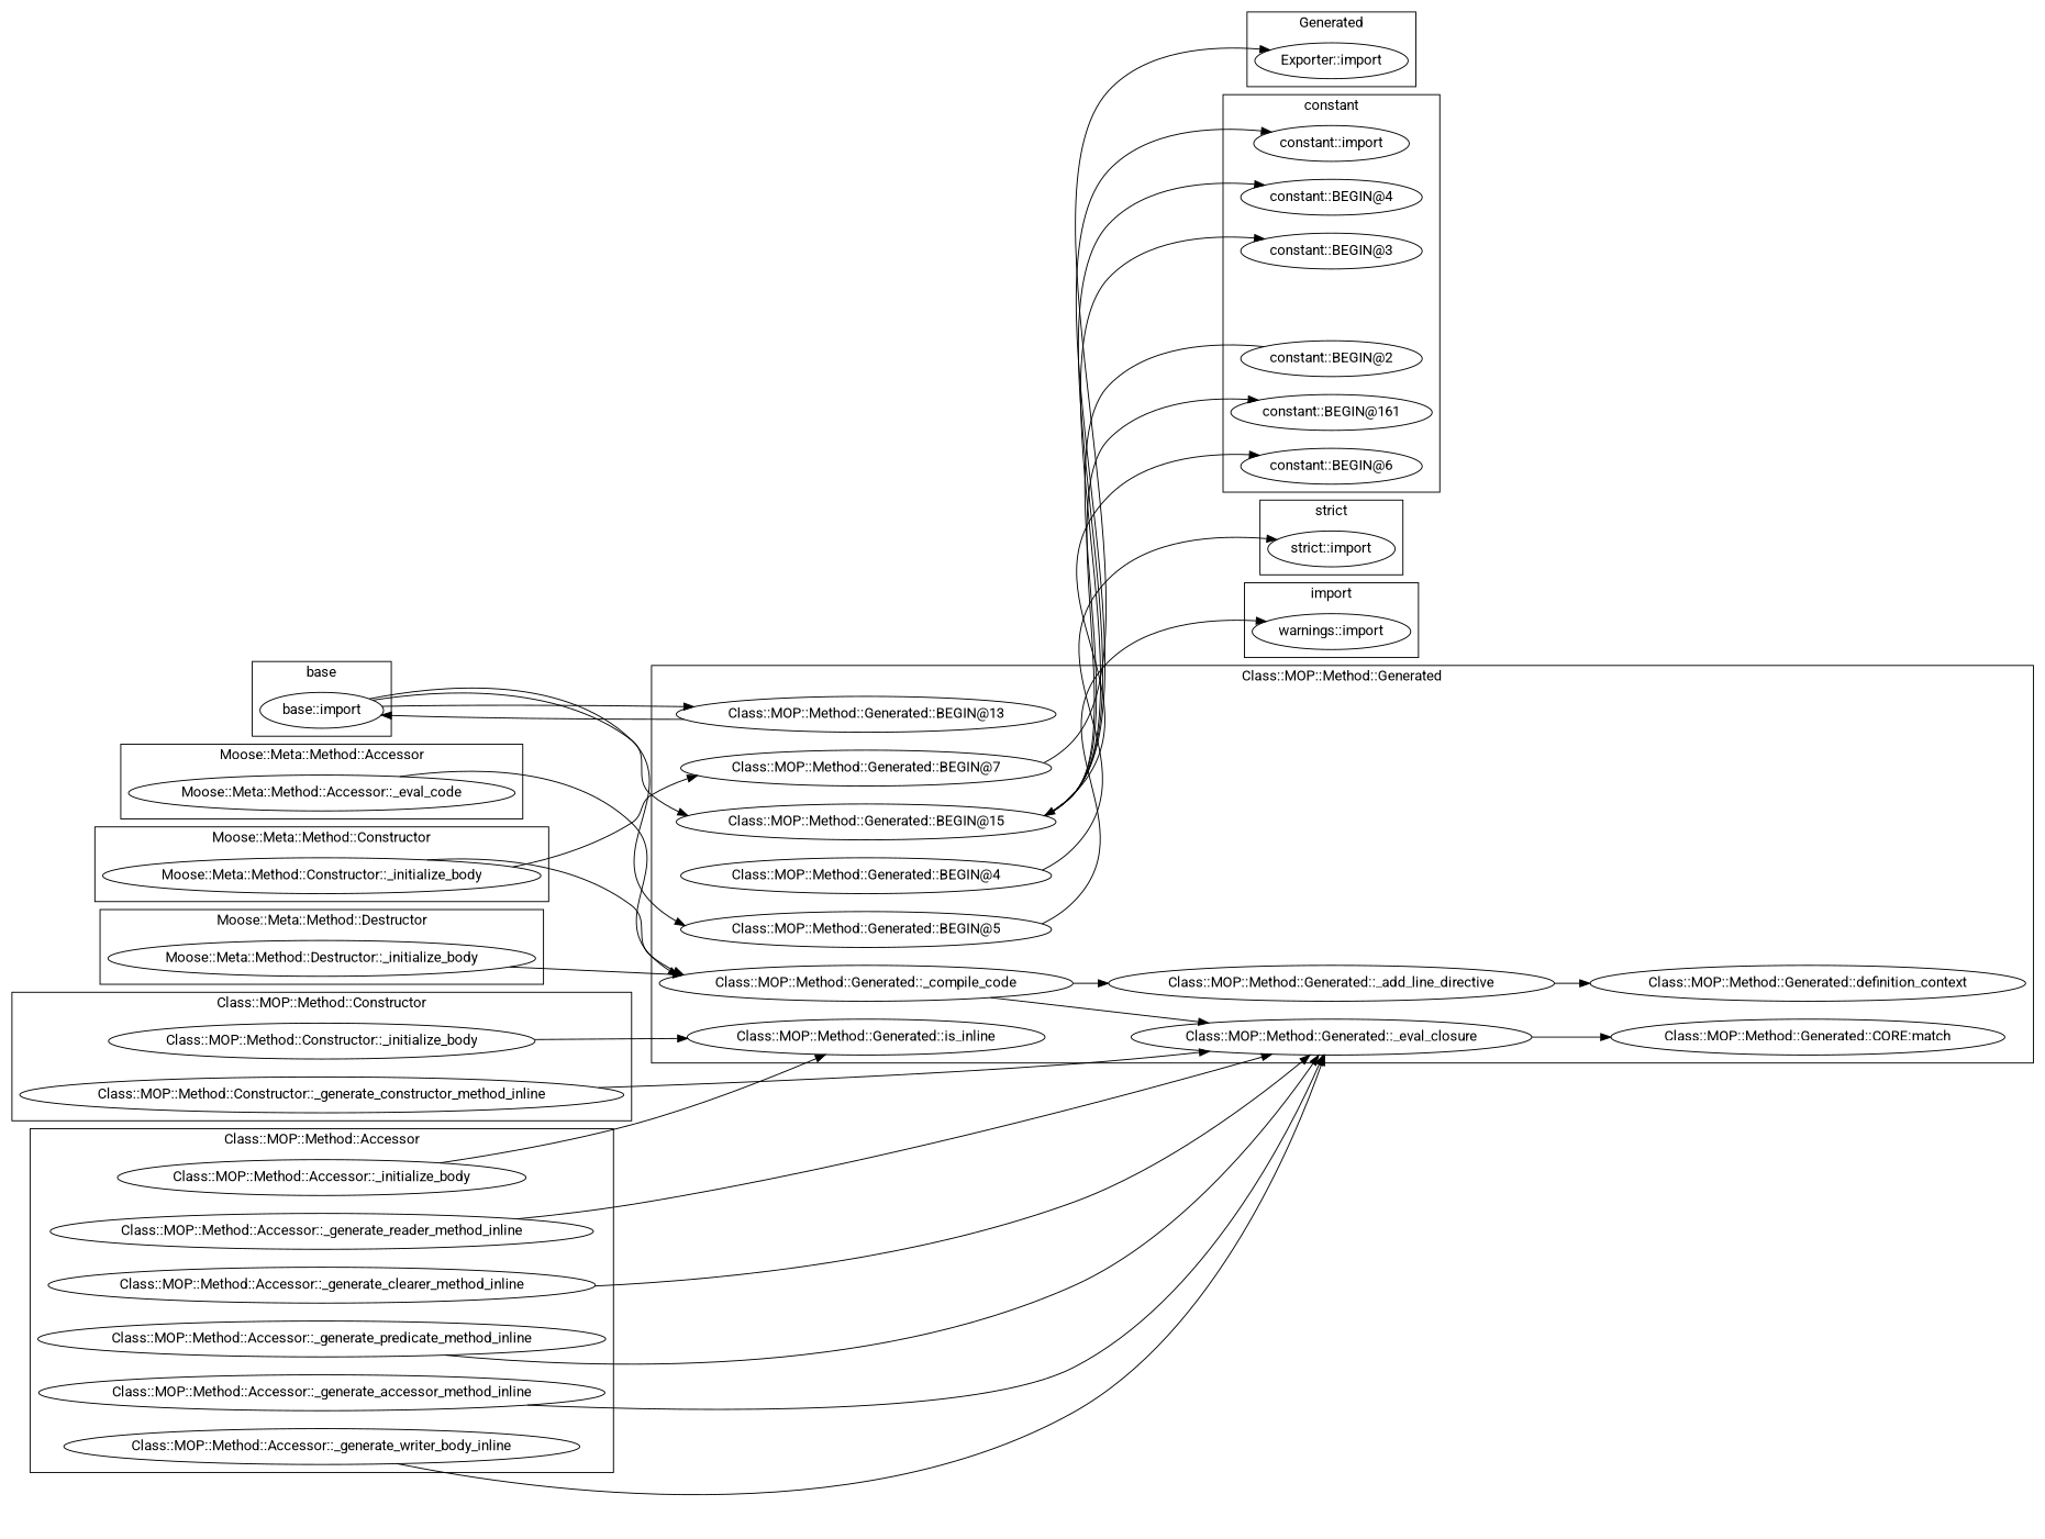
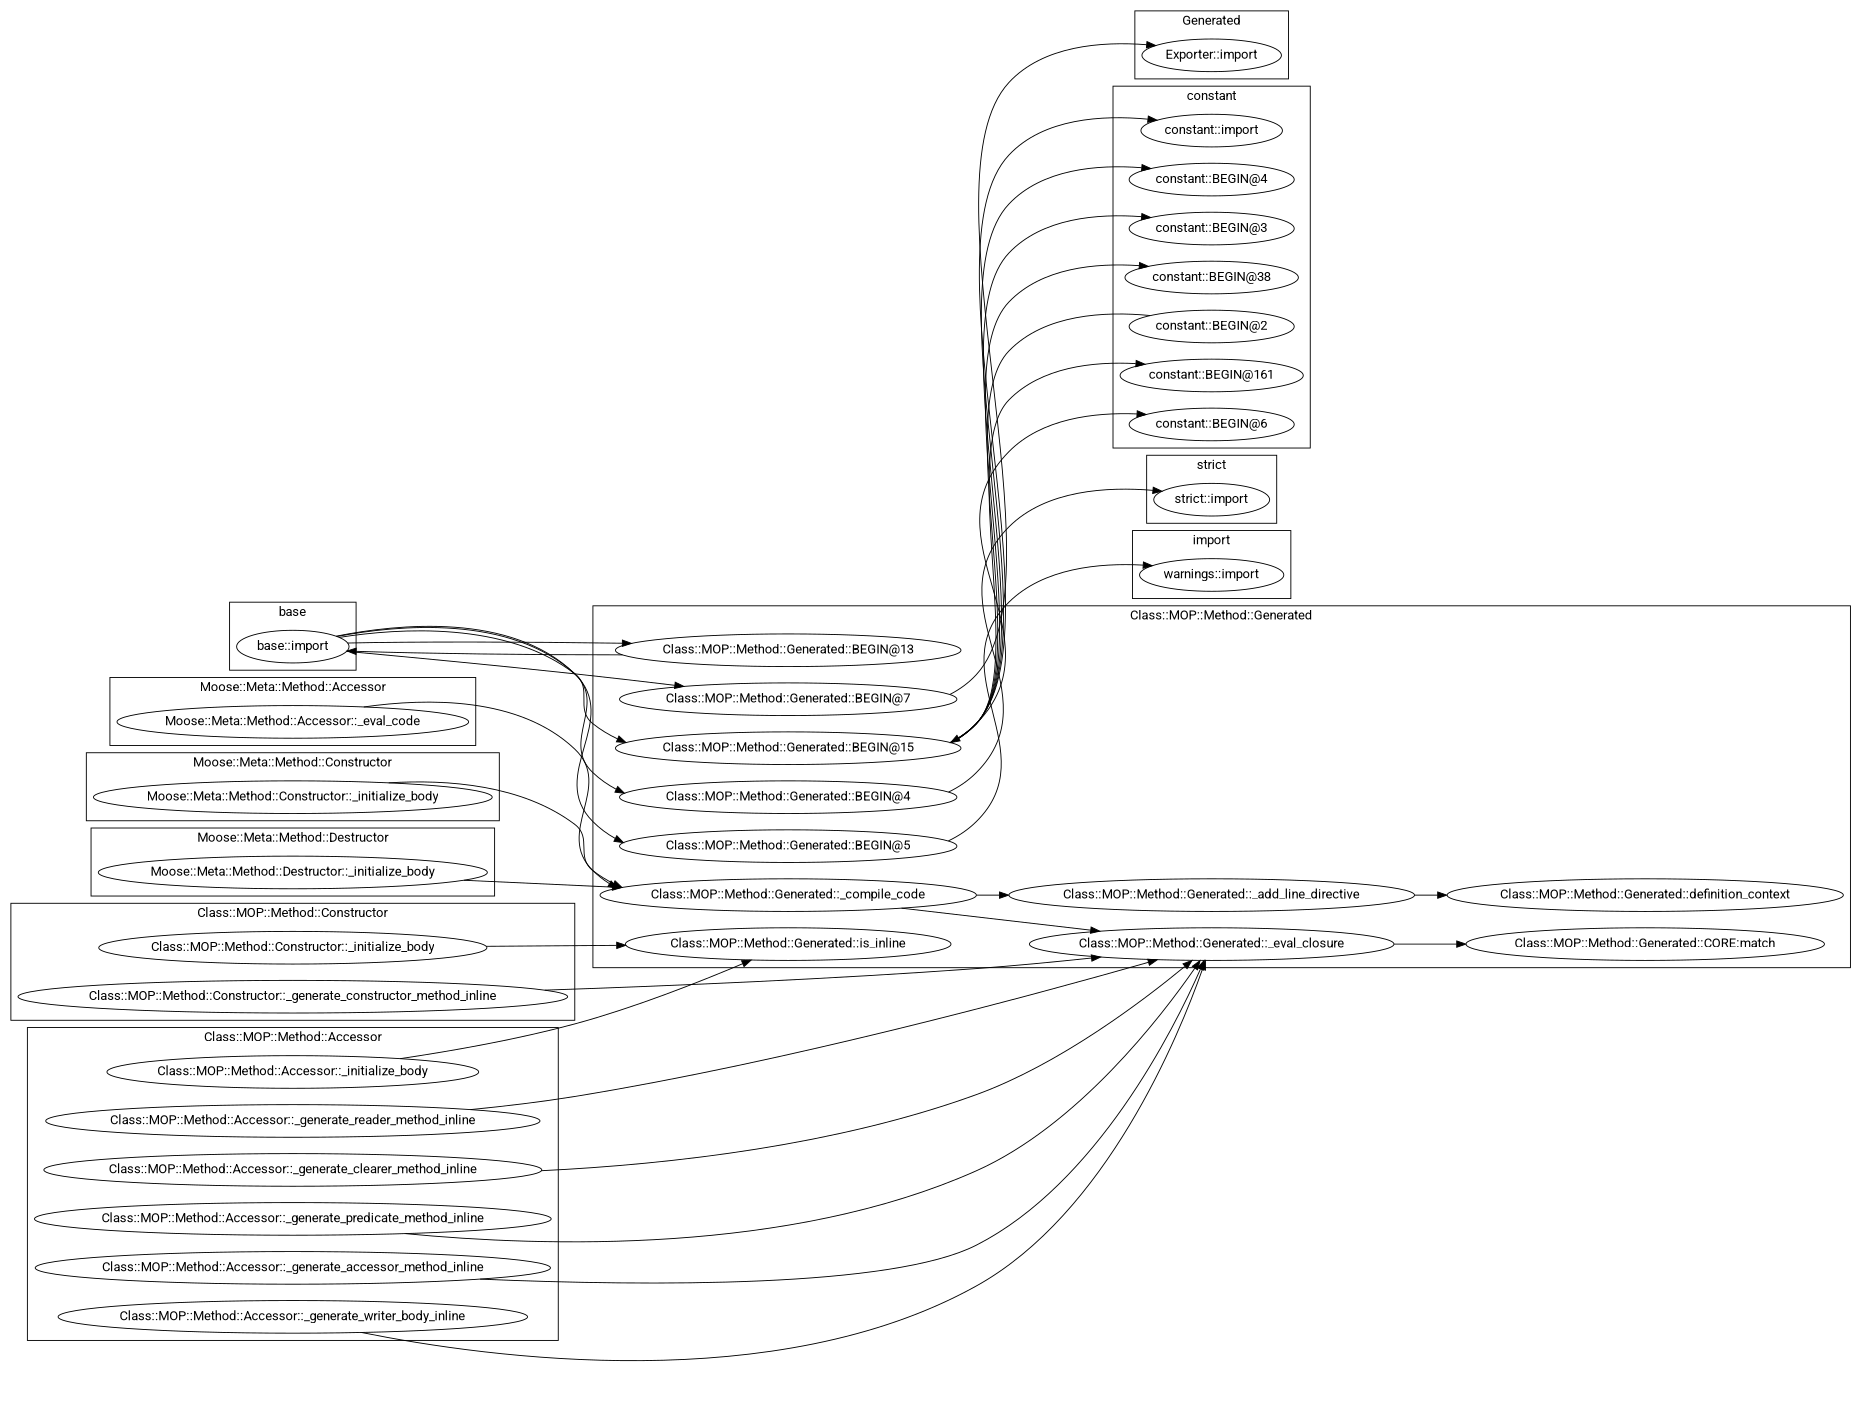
  digraph {
    fontname=Roboto
    rankdir=LR
    node [fontname=Roboto]
    edge [fontname=Roboto]
    "Moose::Meta::Method::Constructor::_initialize_body"
    "warnings::import"
    "Moose::Meta::Method::Destructor::_initialize_body"
    "Class::MOP::Method::Accessor::_generate_accessor_method_inline"
    n5 [label="Class::MOP::Method::Accessor::_generate_writer_body_inline"]
    "Class::MOP::Method::Accessor::_generate_reader_method_inline"
    "Class::MOP::Method::Accessor::_generate_clearer_method_inline"
    "Class::MOP::Method::Accessor::_initialize_body"
    "Class::MOP::Method::Accessor::_generate_predicate_method_inline"
    "base::import"
    "Class::MOP::Method::Generated::_eval_closure"
    "Class::MOP::Method::Generated::CORE:match"
    "Class::MOP::Method::Generated::BEGIN@5"
    "Class::MOP::Method::Generated::definition_context"
    "Class::MOP::Method::Generated::BEGIN@7"
    "Class::MOP::Method::Generated::BEGIN@15"
    "Class::MOP::Method::Generated::_compile_code"
    "Class::MOP::Method::Generated::BEGIN@13"
    "Class::MOP::Method::Generated::_add_line_directive"
    "Class::MOP::Method::Generated::is_inline"
    "Class::MOP::Method::Generated::BEGIN@4"
    "strict::import"
    "Class::MOP::Method::Constructor::_generate_constructor_method_inline"
    "Class::MOP::Method::Constructor::_initialize_body"
    "constant::import"
    "constant::BEGIN@4"
    "constant::BEGIN@3"
+   "constant::BEGIN@38"
    "constant::BEGIN@2"
    n30 [label="constant::BEGIN@161"]
    "constant::BEGIN@6"
    "Exporter::import"
    "Moose::Meta::Method::Accessor::_eval_code"
    subgraph cluster_1 {
      label="Moose::Meta::Method::Constructor"
      "Moose::Meta::Method::Constructor::_initialize_body"
    }
    subgraph cluster_2 {
      label=import
      "warnings::import"
    }
    subgraph cluster_3 {
      label="Moose::Meta::Method::Destructor"
      "Moose::Meta::Method::Destructor::_initialize_body"
    }
    subgraph cluster_4 {
      label="Class::MOP::Method::Accessor"
      "Class::MOP::Method::Accessor::_generate_accessor_method_inline"
      n5
      "Class::MOP::Method::Accessor::_generate_reader_method_inline"
      "Class::MOP::Method::Accessor::_generate_clearer_method_inline"
      "Class::MOP::Method::Accessor::_initialize_body"
      "Class::MOP::Method::Accessor::_generate_predicate_method_inline"
    }
    subgraph cluster_5 {
      label=base
      "base::import"
    }
    subgraph cluster_6 {
      label="Class::MOP::Method::Generated"
      "Class::MOP::Method::Generated::_eval_closure"
      "Class::MOP::Method::Generated::CORE:match"
      "Class::MOP::Method::Generated::BEGIN@5"
      "Class::MOP::Method::Generated::definition_context"
      "Class::MOP::Method::Generated::BEGIN@7"
      "Class::MOP::Method::Generated::BEGIN@15"
      "Class::MOP::Method::Generated::_compile_code"
      "Class::MOP::Method::Generated::BEGIN@13"
      "Class::MOP::Method::Generated::_add_line_directive"
      "Class::MOP::Method::Generated::is_inline"
      "Class::MOP::Method::Generated::BEGIN@4"
    }
    subgraph cluster_7 {
      label="strict"
      "strict::import"
    }
    subgraph cluster_8 {
      label="Class::MOP::Method::Constructor"
      "Class::MOP::Method::Constructor::_generate_constructor_method_inline"
      "Class::MOP::Method::Constructor::_initialize_body"
    }
    subgraph cluster_9 {
      label=constant
      "constant::import"
      "constant::BEGIN@4"
      "constant::BEGIN@3"
+     "constant::BEGIN@38"
      "constant::BEGIN@2"
      n30
      "constant::BEGIN@6"
    }
    subgraph cluster_10 {
      label=Generated
      "Exporter::import"
    }
    subgraph cluster_11 {
      label="Moose::Meta::Method::Accessor"
      "Moose::Meta::Method::Accessor::_eval_code"
    }
    "Moose::Meta::Method::Constructor::_initialize_body" -> "Class::MOP::Method::Generated::_compile_code"
    "Moose::Meta::Method::Destructor::_initialize_body" -> "Class::MOP::Method::Generated::_compile_code"
    "Class::MOP::Method::Accessor::_generate_accessor_method_inline" -> "Class::MOP::Method::Generated::_eval_closure"
    n5 -> "Class::MOP::Method::Generated::_eval_closure"
    "Class::MOP::Method::Accessor::_generate_reader_method_inline" -> "Class::MOP::Method::Generated::_eval_closure"
    "Class::MOP::Method::Accessor::_generate_clearer_method_inline" -> "Class::MOP::Method::Generated::_eval_closure"
    "Class::MOP::Method::Accessor::_initialize_body" -> "Class::MOP::Method::Generated::is_inline"
    "Class::MOP::Method::Accessor::_generate_predicate_method_inline" -> "Class::MOP::Method::Generated::_eval_closure"
    "base::import" -> "Class::MOP::Method::Generated::BEGIN@5"
-   "Moose::Meta::Method::Constructor::_initialize_body" -> "Class::MOP::Method::Generated::BEGIN@7"
+   "base::import" -> "Class::MOP::Method::Generated::BEGIN@7"
    "base::import" -> "Class::MOP::Method::Generated::BEGIN@15"
    "base::import" -> "Class::MOP::Method::Generated::BEGIN@13"
+   "base::import" -> "Class::MOP::Method::Generated::BEGIN@4"
    "Class::MOP::Method::Generated::_eval_closure" -> "Class::MOP::Method::Generated::CORE:match"
    "Class::MOP::Method::Generated::BEGIN@5" -> "warnings::import"
    "Class::MOP::Method::Generated::BEGIN@7" -> "Exporter::import"
    "Class::MOP::Method::Generated::BEGIN@15" -> "constant::import"
    "Class::MOP::Method::Generated::BEGIN@15" -> "constant::BEGIN@4"
    "Class::MOP::Method::Generated::BEGIN@15" -> "constant::BEGIN@3"
+   "Class::MOP::Method::Generated::BEGIN@15" -> "constant::BEGIN@38"
    "Class::MOP::Method::Generated::BEGIN@15" -> n30
    "Class::MOP::Method::Generated::BEGIN@15" -> "constant::BEGIN@6"
    "Class::MOP::Method::Generated::_compile_code" -> "Class::MOP::Method::Generated::_eval_closure"
    "Class::MOP::Method::Generated::_compile_code" -> "Class::MOP::Method::Generated::_add_line_directive"
    "Class::MOP::Method::Generated::BEGIN@13" -> "base::import"
    "Class::MOP::Method::Generated::_add_line_directive" -> "Class::MOP::Method::Generated::definition_context"
    "Class::MOP::Method::Generated::BEGIN@4" -> "strict::import"
    "Class::MOP::Method::Constructor::_generate_constructor_method_inline" -> "Class::MOP::Method::Generated::_eval_closure"
    "Class::MOP::Method::Constructor::_initialize_body" -> "Class::MOP::Method::Generated::is_inline"
    "constant::BEGIN@2" -> "Class::MOP::Method::Generated::BEGIN@15"
    "Moose::Meta::Method::Accessor::_eval_code" -> "Class::MOP::Method::Generated::_compile_code"
  }
